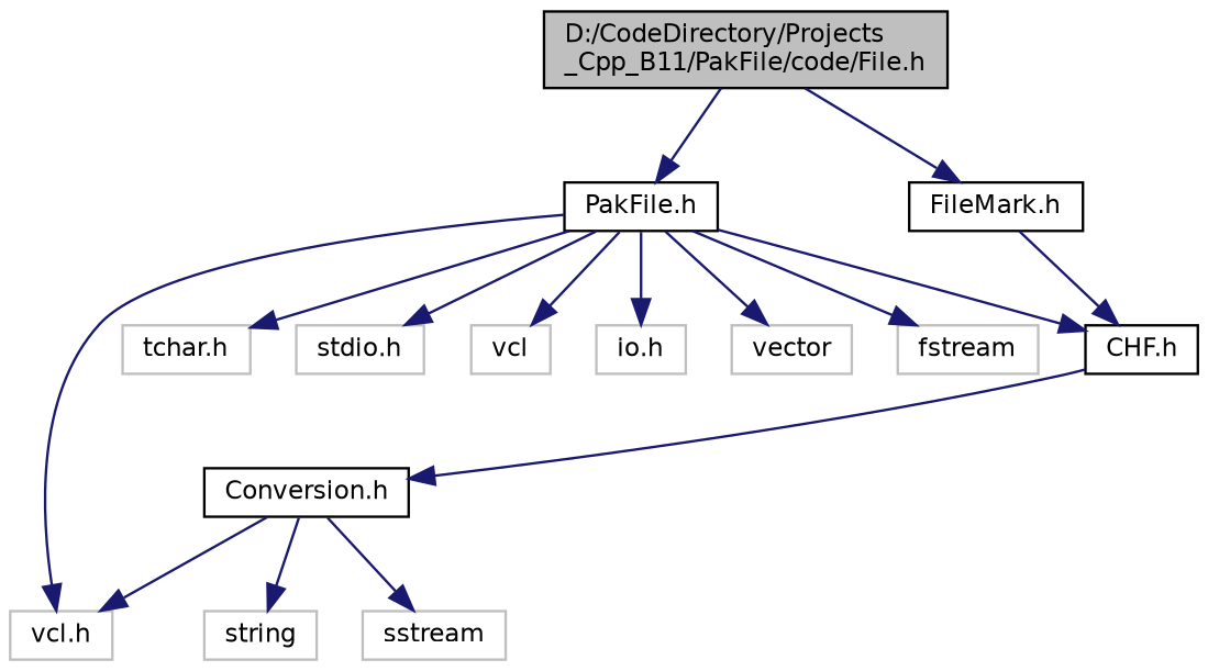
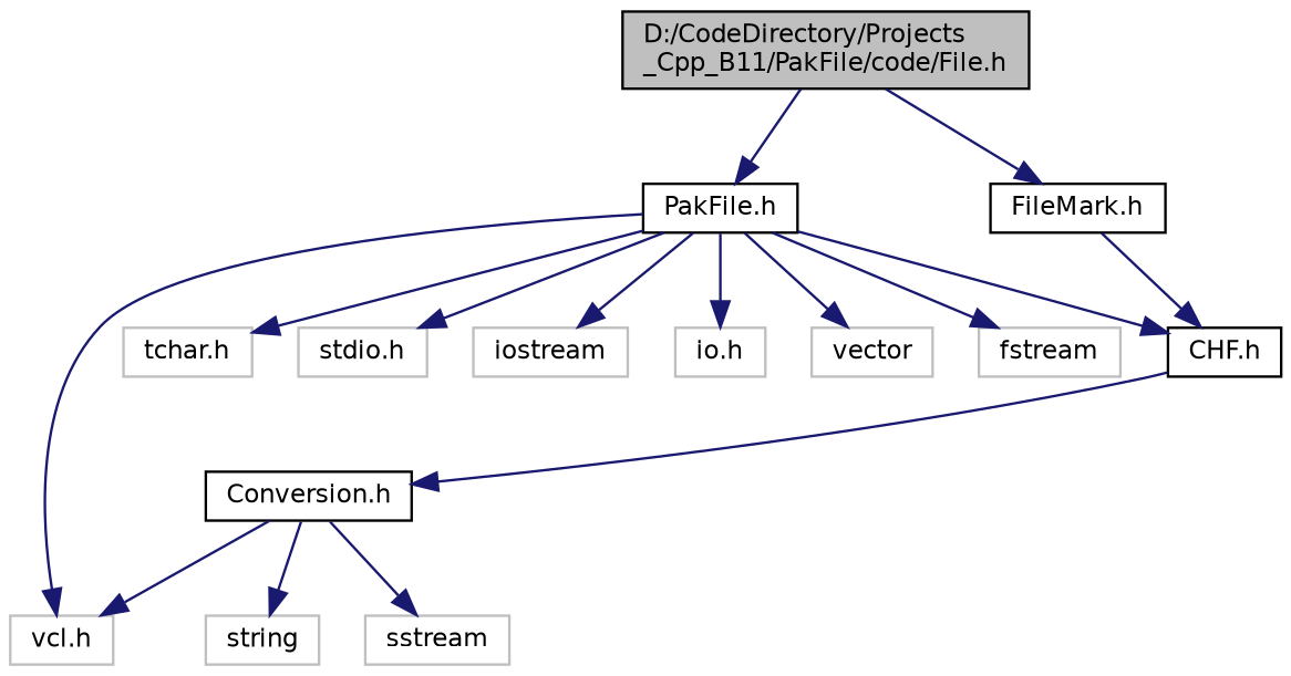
  digraph {
    node [color=grey75 fillcolor=white fontname=Helvetica fontsize=10 shape=record style=filled]
    edge [color=midnightblue fontname=Helvetica fontsize=10 labelfontname=Helvetica labelfontsize=10 style=solid]
    n1 [color=black fillcolor=grey75 fontcolor=black height=0.2 label="D:/CodeDirectory/Projects\l_Cpp_B11/PakFile/code/File.h" width=0.4]
    n2 [color=black height=0.2 label="PakFile.h" width=0.4]
    n3 [color=black height=0.2 label="FileMark.h" width=0.4]
    n4 [height=0.2 label="vcl.h" width=0.4]
    n5 [height=0.2 label="tchar.h" width=0.4]
    n6 [height=0.2 label="stdio.h" width=0.4]
-   n7 [height=0.2 label=vcl width=0.4]
+   n7 [height=0.2 label=iostream width=0.4]
    n8 [height=0.2 label="io.h" width=0.4]
    n9 [height=0.2 label=vector width=0.4]
    n10 [height=0.2 label=fstream width=0.4]
    n11 [color=black height=0.2 label="CHF.h" width=0.4]
    n12 [color=black height=0.2 label="Conversion.h" width=0.4]
    n13 [height=0.2 label=string width=0.4]
    n14 [height=0.2 label=sstream width=0.4]
    n1 -> n2
    n1 -> n3
    n2 -> n4
    n2 -> n5
    n2 -> n6
    n2 -> n7
    n2 -> n8
    n2 -> n9
    n2 -> n10
    n2 -> n11
    n3 -> n11
    n11 -> n12
    n12 -> n4
    n12 -> n13
    n12 -> n14
  }
